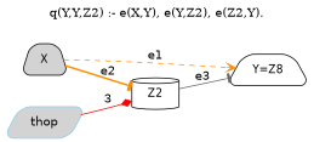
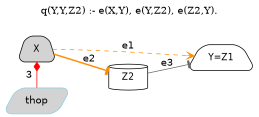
  strict digraph {
    label="q(Y,Y,Z2) :- e(X,Y), e(Y,Z2), e(Z2,Y)."
    labelloc=t
    rankdir=LR
    node [fillcolor=lightgrey fontname="Helvetica-Narrow" shape=trapezium style="rounded,filled"]
    edge [arrowhead=tee color=darkorange fontname=helvetica style=solid]
    X [height=0.5 width=0.75]
-   n2 [fillcolor=white height=0.5 label="Y=Z8" width=0.75]
+   n2 [fillcolor=white height=0.5 label="Y=Z1" width=0.75]
    Z2 [fillcolor=white height=0.5 shape=cylinder width=0.75]
    thop [color=skyblue fontname=helvetica height=0.5 shape=parallelogram style="filled,rounded" width=0.79437]
    X -> n2 [arrowhead=vee label=e1 style=dashed]
    X -> Z2 [label=e2 style=bold]
    Z2 -> n2 [color=gray40 label=e3]
-   thop -> Z2 [arrowhead=diamond color=red constraint=false label=3 fontname=""]
+   thop -> X [arrowhead=diamond color=red constraint=false label=3 fontname=""]
  }
